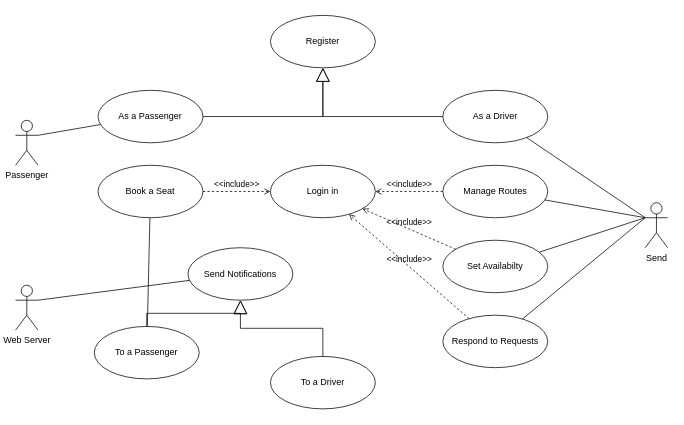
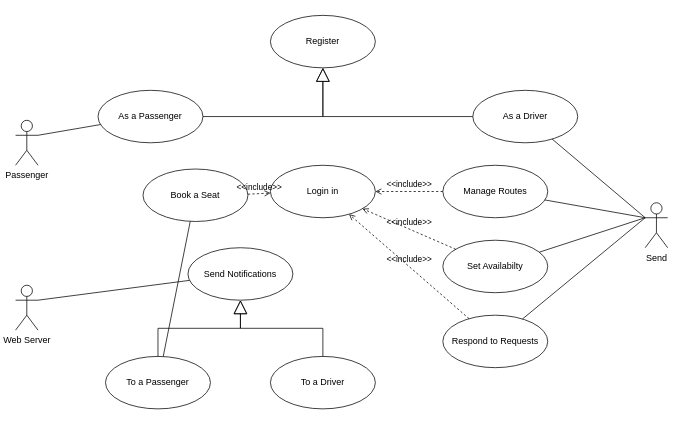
  <mxCell id="0" />
  <mxCell id="1" parent="0" />
  <mxCell id="2" value="Register" style="ellipse;whiteSpace=wrap;html=1;" vertex="1" parent="1"><mxGeometry x="360" y="20" width="140" height="70" as="geometry" /></mxCell>
- <mxCell id="3" value="As a Driver" style="ellipse;whiteSpace=wrap;html=1;" vertex="1" parent="1"><mxGeometry x="590" y="120" width="140" height="70" as="geometry" /></mxCell>
+ <mxCell id="3" value="As a Driver" style="ellipse;whiteSpace=wrap;html=1;" vertex="1" parent="1"><mxGeometry x="630" y="120" width="140" height="70" as="geometry" /></mxCell>
  <mxCell id="4" value="Set Availabilty" style="ellipse;whiteSpace=wrap;html=1;" vertex="1" parent="1"><mxGeometry x="590" y="320" width="140" height="70" as="geometry" /></mxCell>
  <mxCell id="5" value="Manage Routes" style="ellipse;whiteSpace=wrap;html=1;" vertex="1" parent="1"><mxGeometry x="590" y="220" width="140" height="70" as="geometry" /></mxCell>
  <mxCell id="6" value="Respond to Requests" style="ellipse;whiteSpace=wrap;html=1;" vertex="1" parent="1"><mxGeometry x="590" y="420" width="140" height="70" as="geometry" /></mxCell>
  <mxCell id="7" value="Send" style="shape=umlActor;verticalLabelPosition=bottom;verticalAlign=top;html=1;" vertex="1" parent="1"><mxGeometry x="860" y="270" width="30" height="60" as="geometry" /></mxCell>
  <mxCell id="8" value="" style="endArrow=none;html=1;rounded=0;entryX=0;entryY=0.333;entryDx=0;entryDy=0;entryPerimeter=0;" edge="1" parent="1" source="3" target="7"><mxGeometry width="50" height="50" relative="1" as="geometry"><mxPoint x="500" y="310" as="sourcePoint" /><mxPoint x="550" y="260" as="targetPoint" /></mxGeometry></mxCell>
  <mxCell id="9" value="" style="endArrow=none;html=1;rounded=0;entryX=0;entryY=0.333;entryDx=0;entryDy=0;entryPerimeter=0;" edge="1" parent="1" source="5" target="7"><mxGeometry width="50" height="50" relative="1" as="geometry"><mxPoint x="500" y="310" as="sourcePoint" /><mxPoint x="800" y="280" as="targetPoint" /></mxGeometry></mxCell>
  <mxCell id="10" value="" style="endArrow=none;html=1;rounded=0;entryX=0;entryY=0.333;entryDx=0;entryDy=0;entryPerimeter=0;" edge="1" parent="1" source="4" target="7"><mxGeometry width="50" height="50" relative="1" as="geometry"><mxPoint x="500" y="310" as="sourcePoint" /><mxPoint x="550" y="260" as="targetPoint" /></mxGeometry></mxCell>
  <mxCell id="11" value="&lt;br&gt;" style="endArrow=block;endSize=16;endFill=0;html=1;rounded=0;edgeStyle=orthogonalEdgeStyle;" edge="1" parent="1" source="3" target="2"><mxGeometry width="160" relative="1" as="geometry"><mxPoint x="430" y="290" as="sourcePoint" /><mxPoint x="590" y="290" as="targetPoint" /></mxGeometry></mxCell>
  <mxCell id="12" value="As a Passenger" style="ellipse;whiteSpace=wrap;html=1;" vertex="1" parent="1"><mxGeometry x="130" y="120" width="140" height="70" as="geometry" /></mxCell>
  <mxCell id="13" value="&lt;br&gt;" style="endArrow=block;endSize=16;endFill=0;html=1;rounded=0;edgeStyle=orthogonalEdgeStyle;" edge="1" parent="1" source="12" target="2"><mxGeometry width="160" relative="1" as="geometry"><mxPoint x="370" y="165" as="sourcePoint" /><mxPoint x="290" y="100" as="targetPoint" /></mxGeometry></mxCell>
- <mxCell id="14" value="Book a Seat" style="ellipse;whiteSpace=wrap;html=1;" vertex="1" parent="1"><mxGeometry x="130" y="220" width="140" height="70" as="geometry" /></mxCell>
+ <mxCell id="14" value="Book a Seat" style="ellipse;whiteSpace=wrap;html=1;" vertex="1" parent="1"><mxGeometry x="190" y="225" width="140" height="70" as="geometry" /></mxCell>
  <mxCell id="15" value="" style="endArrow=none;html=1;rounded=0;entryX=0;entryY=0.333;entryDx=0;entryDy=0;entryPerimeter=0;" edge="1" parent="1" source="6" target="7"><mxGeometry width="50" height="50" relative="1" as="geometry"><mxPoint x="520" y="290" as="sourcePoint" /><mxPoint x="570" y="240" as="targetPoint" /></mxGeometry></mxCell>
  <mxCell id="16" value="Login in" style="ellipse;whiteSpace=wrap;html=1;" vertex="1" parent="1"><mxGeometry x="360" y="220" width="140" height="70" as="geometry" /></mxCell>
  <mxCell id="17" value="&amp;lt;&amp;lt;include&amp;gt;&amp;gt;" style="html=1;verticalAlign=bottom;labelBackgroundColor=none;endArrow=open;endFill=0;dashed=1;rounded=0;" edge="1" parent="1" source="14" target="16"><mxGeometry width="160" relative="1" as="geometry"><mxPoint x="460" y="270" as="sourcePoint" /><mxPoint x="620" y="270" as="targetPoint" /></mxGeometry></mxCell>
  <mxCell id="18" value="&amp;lt;&amp;lt;include&amp;gt;&amp;gt;" style="html=1;verticalAlign=bottom;labelBackgroundColor=none;endArrow=open;endFill=0;dashed=1;rounded=0;" edge="1" parent="1" source="5" target="16"><mxGeometry width="160" relative="1" as="geometry"><mxPoint x="263" y="288" as="sourcePoint" /><mxPoint x="387" y="342" as="targetPoint" /></mxGeometry></mxCell>
  <mxCell id="19" value="&amp;lt;&amp;lt;include&amp;gt;&amp;gt;" style="html=1;verticalAlign=bottom;labelBackgroundColor=none;endArrow=open;endFill=0;dashed=1;rounded=0;" edge="1" parent="1" source="4" target="16"><mxGeometry width="160" relative="1" as="geometry"><mxPoint x="617" y="288" as="sourcePoint" /><mxPoint x="493" y="342" as="targetPoint" /></mxGeometry></mxCell>
  <mxCell id="20" value="&amp;lt;&amp;lt;include&amp;gt;&amp;gt;" style="html=1;verticalAlign=bottom;labelBackgroundColor=none;endArrow=open;endFill=0;dashed=1;rounded=0;" edge="1" parent="1" source="6" target="16"><mxGeometry width="160" relative="1" as="geometry"><mxPoint x="600" y="365" as="sourcePoint" /><mxPoint x="510" y="365" as="targetPoint" /></mxGeometry></mxCell>
  <mxCell id="21" value="Send Notifications" style="ellipse;whiteSpace=wrap;html=1;" vertex="1" parent="1"><mxGeometry x="250" y="330" width="140" height="70" as="geometry" /></mxCell>
  <mxCell id="22" value="Passenger" style="shape=umlActor;verticalLabelPosition=bottom;verticalAlign=top;html=1;" vertex="1" parent="1"><mxGeometry x="20" y="160" width="30" height="60" as="geometry" /></mxCell>
  <mxCell id="23" value="" style="endArrow=none;html=1;rounded=0;exitX=1;exitY=0.333;exitDx=0;exitDy=0;exitPerimeter=0;" edge="1" parent="1" source="22" target="12"><mxGeometry width="50" height="50" relative="1" as="geometry"><mxPoint x="390" y="270" as="sourcePoint" /><mxPoint x="440" y="220" as="targetPoint" /></mxGeometry></mxCell>
  <mxCell id="24" value="" style="endArrow=none;html=1;rounded=0;" edge="1" parent="1" source="14" target="27"><mxGeometry width="50" height="50" relative="1" as="geometry"><mxPoint x="390" y="270" as="sourcePoint" /><mxPoint x="440" y="220" as="targetPoint" /></mxGeometry></mxCell>
  <mxCell id="25" value="Web Server" style="shape=umlActor;verticalLabelPosition=bottom;verticalAlign=top;html=1;" vertex="1" parent="1"><mxGeometry x="20" y="380" width="30" height="60" as="geometry" /></mxCell>
  <mxCell id="26" value="" style="endArrow=none;html=1;rounded=0;exitX=1;exitY=0.333;exitDx=0;exitDy=0;exitPerimeter=0;" edge="1" parent="1" source="25" target="21"><mxGeometry width="50" height="50" relative="1" as="geometry"><mxPoint x="220" y="380" as="sourcePoint" /><mxPoint x="270" y="330" as="targetPoint" /></mxGeometry></mxCell>
- <mxCell id="27" value="To a Passenger" style="ellipse;whiteSpace=wrap;html=1;" vertex="1" parent="1"><mxGeometry x="125" y="435" width="140" height="70" as="geometry" /></mxCell>
+ <mxCell id="27" value="To a Passenger" style="ellipse;whiteSpace=wrap;html=1;" vertex="1" parent="1"><mxGeometry x="140" y="475" width="140" height="70" as="geometry" /></mxCell>
  <mxCell id="28" value="To a Driver" style="ellipse;whiteSpace=wrap;html=1;" vertex="1" parent="1"><mxGeometry x="360" y="475" width="140" height="70" as="geometry" /></mxCell>
  <mxCell id="29" value="&lt;br&gt;" style="endArrow=block;endSize=16;endFill=0;html=1;rounded=0;edgeStyle=orthogonalEdgeStyle;" edge="1" parent="1" source="28" target="21"><mxGeometry width="160" relative="1" as="geometry"><mxPoint x="600" y="130" as="sourcePoint" /><mxPoint x="440" y="65" as="targetPoint" /></mxGeometry></mxCell>
  <mxCell id="30" value="&lt;br&gt;" style="endArrow=block;endSize=16;endFill=0;html=1;rounded=0;edgeStyle=orthogonalEdgeStyle;" edge="1" parent="1" source="27" target="21"><mxGeometry width="160" relative="1" as="geometry"><mxPoint x="440" y="485" as="sourcePoint" /><mxPoint x="330" y="410" as="targetPoint" /></mxGeometry></mxCell>
